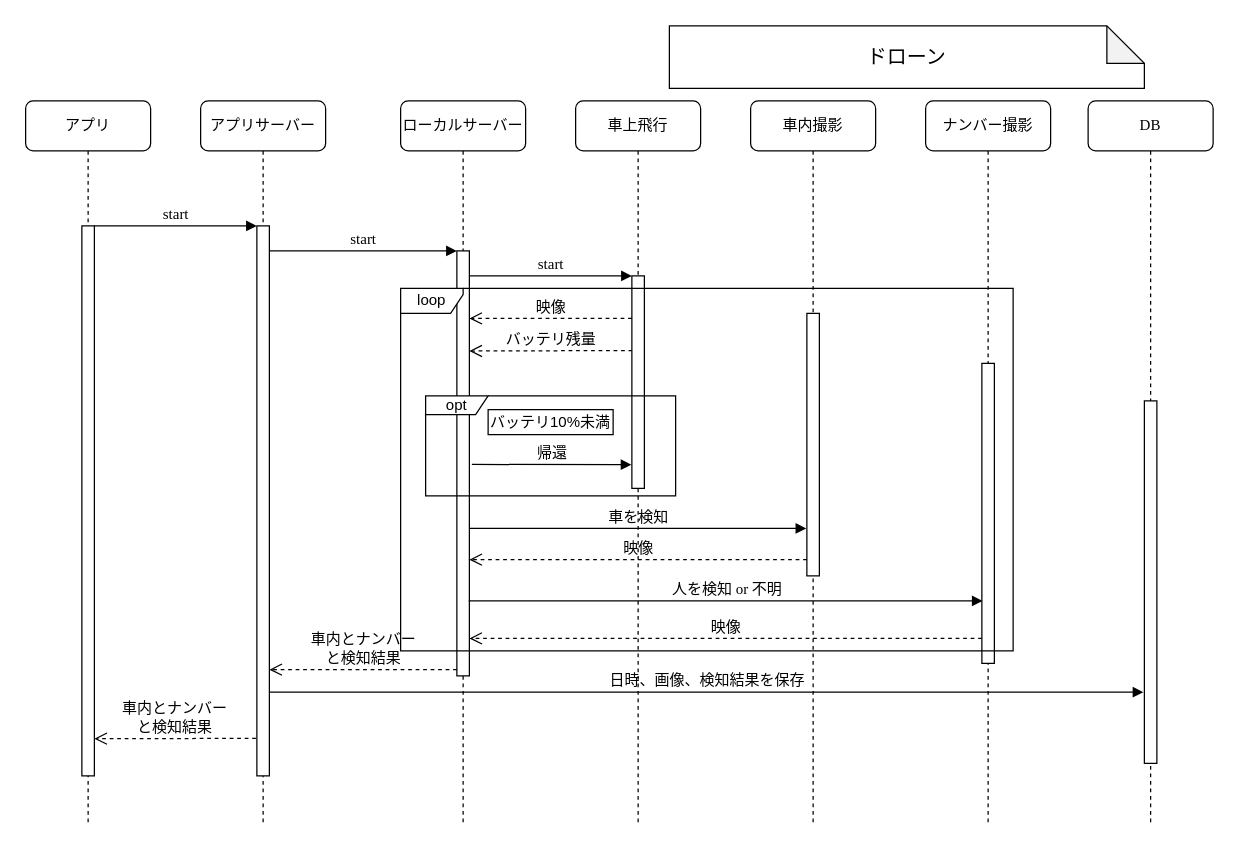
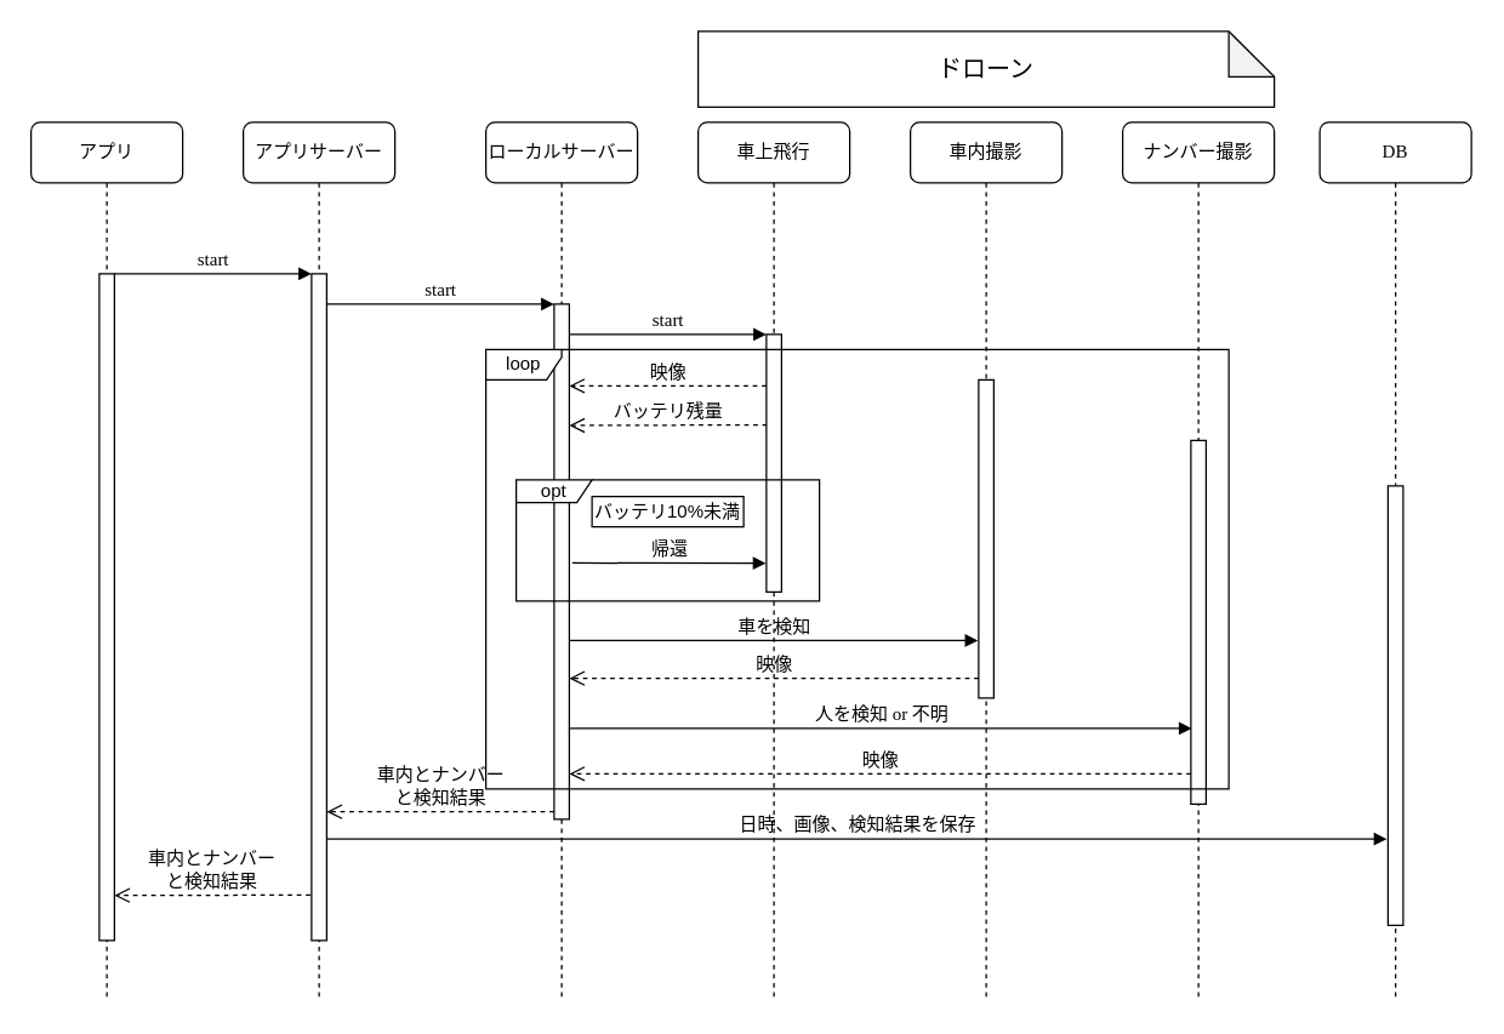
  <mxCell id="0" />
  <mxCell id="1" parent="0" />
  <mxCell id="2" value="車上飛行" style="shape=umlLifeline;perimeter=lifelinePerimeter;whiteSpace=wrap;html=1;container=1;collapsible=0;recursiveResize=0;outlineConnect=0;rounded=1;shadow=0;comic=0;labelBackgroundColor=none;strokeWidth=1;fontFamily=Verdana;fontSize=12;align=center;" parent="1" vertex="1"><mxGeometry x="460" y="80" width="100" height="580" as="geometry" /></mxCell>
  <mxCell id="3" value="バッテリ残量" style="html=1;verticalAlign=bottom;endArrow=open;dashed=1;endSize=8;exitX=0;exitY=0.95;labelBackgroundColor=none;fontFamily=Verdana;fontSize=12;entryX=0.963;entryY=0.702;entryDx=0;entryDy=0;entryPerimeter=0;" edge="1" parent="2"><mxGeometry relative="1" as="geometry"><mxPoint x="-85.0" y="200.12" as="targetPoint" /><mxPoint x="45.37" y="199.72" as="sourcePoint" /></mxGeometry></mxCell>
  <mxCell id="4" value="車を検知" style="html=1;verticalAlign=bottom;endArrow=block;labelBackgroundColor=none;fontFamily=Verdana;fontSize=12;edgeStyle=elbowEdgeStyle;elbow=vertical;entryX=-0.044;entryY=0.759;entryDx=0;entryDy=0;entryPerimeter=0;" edge="1" parent="2"><mxGeometry x="0.001" relative="1" as="geometry"><mxPoint x="-85" y="342" as="sourcePoint" /><Array as="points"><mxPoint x="170" y="342" /></Array><mxPoint x="184.56" y="341.39" as="targetPoint" /><mxPoint as="offset" /></mxGeometry></mxCell>
  <mxCell id="5" value="" style="html=1;points=[];perimeter=orthogonalPerimeter;rounded=0;shadow=0;comic=0;labelBackgroundColor=none;strokeWidth=1;fontFamily=Verdana;fontSize=12;align=center;" parent="1" vertex="1"><mxGeometry x="505" y="220" width="10" height="170" as="geometry" /></mxCell>
  <mxCell id="6" value="アプリサーバー" style="shape=umlLifeline;perimeter=lifelinePerimeter;whiteSpace=wrap;html=1;container=1;collapsible=0;recursiveResize=0;outlineConnect=0;rounded=1;shadow=0;comic=0;labelBackgroundColor=none;strokeWidth=1;fontFamily=Verdana;fontSize=12;align=center;" parent="1" vertex="1"><mxGeometry x="160" y="80" width="100" height="580" as="geometry" /></mxCell>
  <mxCell id="7" value="" style="html=1;points=[];perimeter=orthogonalPerimeter;rounded=0;shadow=0;comic=0;labelBackgroundColor=none;strokeWidth=1;fontFamily=Verdana;fontSize=12;align=center;" parent="6" vertex="1"><mxGeometry x="45" y="100" width="10" height="440" as="geometry" /></mxCell>
  <mxCell id="8" value="車内とナンバー&lt;br&gt;と検知結果" style="html=1;verticalAlign=bottom;endArrow=open;dashed=1;endSize=8;exitX=0;exitY=0.95;labelBackgroundColor=none;fontFamily=Verdana;fontSize=12;entryX=1.075;entryY=0.375;entryDx=0;entryDy=0;entryPerimeter=0;" edge="1" parent="6"><mxGeometry x="0.004" relative="1" as="geometry"><mxPoint x="-85" y="510.26" as="targetPoint" /><mxPoint x="44.25" y="510" as="sourcePoint" /><mxPoint as="offset" /></mxGeometry></mxCell>
  <mxCell id="9" value="ローカルサーバー" style="shape=umlLifeline;perimeter=lifelinePerimeter;whiteSpace=wrap;html=1;container=1;collapsible=0;recursiveResize=0;outlineConnect=0;rounded=1;shadow=0;comic=0;labelBackgroundColor=none;strokeWidth=1;fontFamily=Verdana;fontSize=12;align=center;" parent="1" vertex="1"><mxGeometry x="320" y="80" width="100" height="580" as="geometry" /></mxCell>
  <mxCell id="10" value="" style="html=1;points=[];perimeter=orthogonalPerimeter;rounded=0;shadow=0;comic=0;labelBackgroundColor=none;strokeWidth=1;fontFamily=Verdana;fontSize=12;align=center;" parent="9" vertex="1"><mxGeometry x="45" y="120" width="10" height="340" as="geometry" /></mxCell>
  <mxCell id="11" value="映像" style="html=1;verticalAlign=bottom;endArrow=open;dashed=1;endSize=8;exitX=0;exitY=0.95;labelBackgroundColor=none;fontFamily=Verdana;fontSize=12;entryX=0.963;entryY=0.702;entryDx=0;entryDy=0;entryPerimeter=0;" edge="1" parent="9"><mxGeometry relative="1" as="geometry"><mxPoint x="55" y="174" as="targetPoint" /><mxPoint x="185" y="174" as="sourcePoint" /></mxGeometry></mxCell>
  <mxCell id="12" value="車内とナンバー&lt;br&gt;と検知結果" style="html=1;verticalAlign=bottom;endArrow=open;dashed=1;endSize=8;exitX=0;exitY=0.95;labelBackgroundColor=none;fontFamily=Verdana;fontSize=12;" edge="1" parent="9"><mxGeometry relative="1" as="geometry"><mxPoint x="-105.0" y="455" as="targetPoint" /><mxPoint x="45" y="455" as="sourcePoint" /><mxPoint as="offset" /></mxGeometry></mxCell>
  <mxCell id="13" value="opt" style="shape=umlFrame;whiteSpace=wrap;html=1;pointerEvents=0;width=50;height=15;" vertex="1" parent="9"><mxGeometry x="20" y="236" width="200" height="80" as="geometry" /></mxCell>
  <mxCell id="14" value="バッテリ10%未満" style="rounded=0;whiteSpace=wrap;html=1;" vertex="1" parent="9"><mxGeometry x="70" y="247" width="100" height="20" as="geometry" /></mxCell>
  <mxCell id="15" value="帰還" style="html=1;verticalAlign=bottom;endArrow=block;labelBackgroundColor=none;fontFamily=Verdana;fontSize=12;edgeStyle=elbowEdgeStyle;elbow=vertical;exitX=1.027;exitY=0.298;exitDx=0;exitDy=0;exitPerimeter=0;entryX=-0.233;entryY=0.828;entryDx=0;entryDy=0;entryPerimeter=0;" edge="1" parent="9"><mxGeometry x="-0.0" relative="1" as="geometry"><mxPoint x="57" y="290.87" as="sourcePoint" /><mxPoint x="184.67" y="291.76" as="targetPoint" /><mxPoint as="offset" /></mxGeometry></mxCell>
  <mxCell id="16" value="車内撮影" style="shape=umlLifeline;perimeter=lifelinePerimeter;whiteSpace=wrap;html=1;container=1;collapsible=0;recursiveResize=0;outlineConnect=0;rounded=1;shadow=0;comic=0;labelBackgroundColor=none;strokeWidth=1;fontFamily=Verdana;fontSize=12;align=center;" parent="1" vertex="1"><mxGeometry x="600" y="80" width="100" height="580" as="geometry" /></mxCell>
  <mxCell id="17" value="" style="html=1;points=[];perimeter=orthogonalPerimeter;rounded=0;shadow=0;comic=0;labelBackgroundColor=none;strokeWidth=1;fontFamily=Verdana;fontSize=12;align=center;" vertex="1" parent="16"><mxGeometry x="45" y="170" width="10" height="210" as="geometry" /></mxCell>
  <mxCell id="18" value="映像" style="html=1;verticalAlign=bottom;endArrow=open;dashed=1;endSize=8;exitX=0;exitY=0.95;labelBackgroundColor=none;fontFamily=Verdana;fontSize=12;" edge="1" parent="16" target="10"><mxGeometry relative="1" as="geometry"><mxPoint x="-220" y="430" as="targetPoint" /><mxPoint x="185" y="430" as="sourcePoint" /></mxGeometry></mxCell>
  <mxCell id="19" value="ナンバー撮影" style="shape=umlLifeline;perimeter=lifelinePerimeter;whiteSpace=wrap;html=1;container=1;collapsible=0;recursiveResize=0;outlineConnect=0;rounded=1;shadow=0;comic=0;labelBackgroundColor=none;strokeWidth=1;fontFamily=Verdana;fontSize=12;align=center;" parent="1" vertex="1"><mxGeometry x="740" y="80" width="100" height="580" as="geometry" /></mxCell>
  <mxCell id="20" value="" style="html=1;points=[];perimeter=orthogonalPerimeter;rounded=0;shadow=0;comic=0;labelBackgroundColor=none;strokeWidth=1;fontFamily=Verdana;fontSize=12;align=center;" vertex="1" parent="19"><mxGeometry x="45" y="210" width="10" height="240" as="geometry" /></mxCell>
  <mxCell id="21" value="アプリ" style="shape=umlLifeline;perimeter=lifelinePerimeter;whiteSpace=wrap;html=1;container=1;collapsible=0;recursiveResize=0;outlineConnect=0;rounded=1;shadow=0;comic=0;labelBackgroundColor=none;strokeWidth=1;fontFamily=Verdana;fontSize=12;align=center;" parent="1" vertex="1"><mxGeometry x="20" y="80" width="100" height="580" as="geometry" /></mxCell>
  <mxCell id="22" value="" style="html=1;points=[];perimeter=orthogonalPerimeter;rounded=0;shadow=0;comic=0;labelBackgroundColor=none;strokeWidth=1;fontFamily=Verdana;fontSize=12;align=center;" parent="21" vertex="1"><mxGeometry x="45" y="100" width="10" height="440" as="geometry" /></mxCell>
  <mxCell id="23" value="start" style="html=1;verticalAlign=bottom;endArrow=block;labelBackgroundColor=none;fontFamily=Verdana;fontSize=12;edgeStyle=elbowEdgeStyle;elbow=vertical;" parent="1" source="10" target="5" edge="1"><mxGeometry relative="1" as="geometry"><mxPoint x="430" y="220" as="sourcePoint" /><Array as="points"><mxPoint x="380" y="220" /></Array></mxGeometry></mxCell>
  <mxCell id="24" value="start" style="html=1;verticalAlign=bottom;endArrow=block;entryX=0;entryY=0;labelBackgroundColor=none;fontFamily=Verdana;fontSize=12;edgeStyle=elbowEdgeStyle;elbow=vertical;" parent="1" source="22" target="7" edge="1"><mxGeometry relative="1" as="geometry"><mxPoint x="140" y="190" as="sourcePoint" /></mxGeometry></mxCell>
  <mxCell id="25" value="start" style="html=1;verticalAlign=bottom;endArrow=block;entryX=0;entryY=0;labelBackgroundColor=none;fontFamily=Verdana;fontSize=12;edgeStyle=elbowEdgeStyle;elbow=vertical;" parent="1" source="7" target="10" edge="1"><mxGeometry relative="1" as="geometry"><mxPoint x="290" y="200" as="sourcePoint" /></mxGeometry></mxCell>
  <mxCell id="26" value="映像" style="html=1;verticalAlign=bottom;endArrow=open;dashed=1;endSize=8;exitX=0;exitY=0.95;labelBackgroundColor=none;fontFamily=Verdana;fontSize=12;" edge="1" parent="1"><mxGeometry relative="1" as="geometry"><mxPoint x="375" y="447" as="targetPoint" /><mxPoint x="645" y="447" as="sourcePoint" /></mxGeometry></mxCell>
  <mxCell id="27" value="人を検知 or 不明" style="html=1;verticalAlign=bottom;endArrow=block;labelBackgroundColor=none;fontFamily=Verdana;fontSize=12;edgeStyle=elbowEdgeStyle;elbow=vertical;entryX=0.063;entryY=0.795;entryDx=0;entryDy=0;entryPerimeter=0;" edge="1" parent="1" target="20"><mxGeometry x="-0.001" relative="1" as="geometry"><mxPoint x="374.5" y="480" as="sourcePoint" /><Array as="points"><mxPoint x="629.5" y="480" /></Array><mxPoint x="780" y="480" as="targetPoint" /><mxPoint as="offset" /></mxGeometry></mxCell>
  <mxCell id="28" value="DB" style="shape=umlLifeline;perimeter=lifelinePerimeter;whiteSpace=wrap;html=1;container=1;collapsible=0;recursiveResize=0;outlineConnect=0;rounded=1;shadow=0;comic=0;labelBackgroundColor=none;strokeWidth=1;fontFamily=Verdana;fontSize=12;align=center;" vertex="1" parent="1"><mxGeometry x="870" y="80" width="100" height="580" as="geometry" /></mxCell>
  <mxCell id="29" value="" style="html=1;points=[];perimeter=orthogonalPerimeter;rounded=0;shadow=0;comic=0;labelBackgroundColor=none;strokeWidth=1;fontFamily=Verdana;fontSize=12;align=center;" vertex="1" parent="28"><mxGeometry x="45" y="240" width="10" height="290" as="geometry" /></mxCell>
  <mxCell id="30" value="日時、画像、検知結果を保存" style="html=1;verticalAlign=bottom;endArrow=block;labelBackgroundColor=none;fontFamily=Verdana;fontSize=12;edgeStyle=elbowEdgeStyle;elbow=vertical;entryX=-0.076;entryY=0.827;entryDx=0;entryDy=0;entryPerimeter=0;" edge="1" parent="1"><mxGeometry x="0.0" relative="1" as="geometry"><mxPoint x="215" y="553" as="sourcePoint" /><Array as="points"><mxPoint x="475" y="553" /></Array><mxPoint x="914.24" y="552.83" as="targetPoint" /><mxPoint as="offset" /></mxGeometry></mxCell>
- <mxCell id="31" value="&lt;font style=&quot;font-size: 16px;&quot;&gt;ドローン&lt;/font&gt;" style="shape=note;whiteSpace=wrap;html=1;backgroundOutline=1;darkOpacity=0.05;" vertex="1" parent="1"><mxGeometry x="535" y="20" width="380" height="50" as="geometry" /></mxCell>
+ <mxCell id="31" value="&lt;font style=&quot;font-size: 16px;&quot;&gt;ドローン&lt;/font&gt;" style="shape=note;whiteSpace=wrap;html=1;backgroundOutline=1;darkOpacity=0.05;" vertex="1" parent="1"><mxGeometry x="460" y="20" width="380" height="50" as="geometry" /></mxCell>
  <mxCell id="32" value="loop" style="shape=umlFrame;whiteSpace=wrap;html=1;pointerEvents=0;width=50;height=20;" vertex="1" parent="1"><mxGeometry x="320" y="230" width="490" height="290" as="geometry" /></mxCell>
